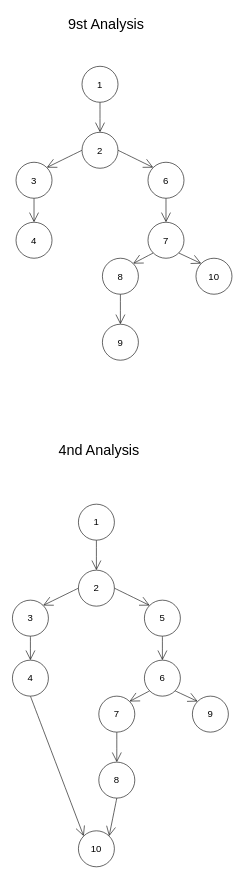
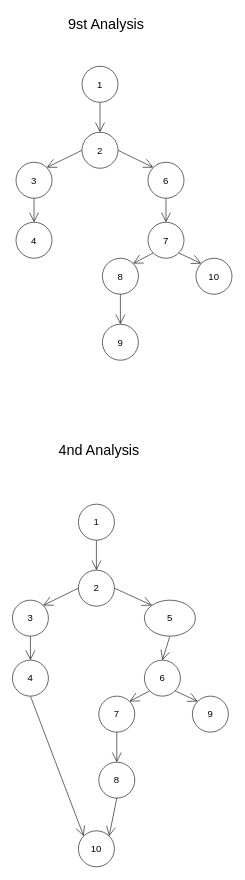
  <mxCell id="0" />
  <mxCell id="1" parent="0" />
  <mxCell id="2" style="edgeStyle=none;curved=1;rounded=0;orthogonalLoop=1;jettySize=auto;html=1;exitX=0.5;exitY=1;exitDx=0;exitDy=0;entryX=0.5;entryY=0;entryDx=0;entryDy=0;fontSize=12;endArrow=open;startSize=14;endSize=14;sourcePerimeterSpacing=8;targetPerimeterSpacing=8;" parent="1" source="3" target="6" edge="1"><mxGeometry relative="1" as="geometry" /></mxCell>
  <mxCell id="3" value="1" style="ellipse;whiteSpace=wrap;html=1;fontSize=16;" parent="1" vertex="1"><mxGeometry x="130" y="840" width="60" height="60" as="geometry" /></mxCell>
  <mxCell id="4" style="edgeStyle=none;curved=1;rounded=0;orthogonalLoop=1;jettySize=auto;html=1;exitX=1;exitY=0.5;exitDx=0;exitDy=0;entryX=0;entryY=0;entryDx=0;entryDy=0;fontSize=12;endArrow=open;startSize=14;endSize=14;sourcePerimeterSpacing=8;targetPerimeterSpacing=8;" parent="1" source="6" target="10" edge="1"><mxGeometry relative="1" as="geometry" /></mxCell>
  <mxCell id="5" style="edgeStyle=none;curved=1;rounded=0;orthogonalLoop=1;jettySize=auto;html=1;exitX=0;exitY=0.5;exitDx=0;exitDy=0;entryX=1;entryY=0;entryDx=0;entryDy=0;fontSize=12;endArrow=open;startSize=14;endSize=14;sourcePerimeterSpacing=8;targetPerimeterSpacing=8;" parent="1" source="6" target="8" edge="1"><mxGeometry relative="1" as="geometry" /></mxCell>
  <mxCell id="6" value="2" style="ellipse;whiteSpace=wrap;html=1;fontSize=16;" parent="1" vertex="1"><mxGeometry x="130" y="950" width="60" height="60" as="geometry" /></mxCell>
  <mxCell id="7" style="edgeStyle=none;curved=1;rounded=0;orthogonalLoop=1;jettySize=auto;html=1;exitX=0.5;exitY=1;exitDx=0;exitDy=0;entryX=0.5;entryY=0;entryDx=0;entryDy=0;fontSize=12;endArrow=open;startSize=14;endSize=14;sourcePerimeterSpacing=8;targetPerimeterSpacing=8;" parent="1" source="8" target="12" edge="1"><mxGeometry relative="1" as="geometry" /></mxCell>
  <mxCell id="8" value="3" style="ellipse;whiteSpace=wrap;html=1;fontSize=16;" parent="1" vertex="1"><mxGeometry x="20" y="1000" width="60" height="60" as="geometry" /></mxCell>
  <mxCell id="9" style="edgeStyle=none;curved=1;rounded=0;orthogonalLoop=1;jettySize=auto;html=1;exitX=0.5;exitY=1;exitDx=0;exitDy=0;entryX=0.5;entryY=0;entryDx=0;entryDy=0;fontSize=12;endArrow=open;startSize=14;endSize=14;sourcePerimeterSpacing=8;targetPerimeterSpacing=8;" parent="1" source="10" target="15" edge="1"><mxGeometry relative="1" as="geometry" /></mxCell>
- <mxCell id="10" value="5" style="ellipse;whiteSpace=wrap;html=1;fontSize=16;" parent="1" vertex="1"><mxGeometry x="240" y="1000" width="60" height="60" as="geometry" /></mxCell>
+ <mxCell id="10" value="5" style="ellipse;whiteSpace=wrap;html=1;fontSize=16;" parent="1" vertex="1"><mxGeometry x="240" y="1000" width="85" height="60" as="geometry" /></mxCell>
  <mxCell id="11" style="edgeStyle=none;curved=1;rounded=0;orthogonalLoop=1;jettySize=auto;html=1;exitX=0.5;exitY=1;exitDx=0;exitDy=0;entryX=0;entryY=0;entryDx=0;entryDy=0;fontSize=12;endArrow=open;startSize=14;endSize=14;sourcePerimeterSpacing=8;targetPerimeterSpacing=8;" parent="1" source="12" target="21" edge="1"><mxGeometry relative="1" as="geometry" /></mxCell>
  <mxCell id="12" value="4" style="ellipse;whiteSpace=wrap;html=1;fontSize=16;" parent="1" vertex="1"><mxGeometry x="20" y="1100" width="60" height="60" as="geometry" /></mxCell>
  <mxCell id="13" style="edgeStyle=none;curved=1;rounded=0;orthogonalLoop=1;jettySize=auto;html=1;exitX=1;exitY=1;exitDx=0;exitDy=0;entryX=0;entryY=0;entryDx=0;entryDy=0;fontSize=12;endArrow=open;startSize=14;endSize=14;sourcePerimeterSpacing=8;targetPerimeterSpacing=8;" parent="1" source="15" target="18" edge="1"><mxGeometry relative="1" as="geometry" /></mxCell>
  <mxCell id="14" style="edgeStyle=none;curved=1;rounded=0;orthogonalLoop=1;jettySize=auto;html=1;exitX=0;exitY=1;exitDx=0;exitDy=0;entryX=1;entryY=0;entryDx=0;entryDy=0;fontSize=12;endArrow=open;startSize=14;endSize=14;sourcePerimeterSpacing=8;targetPerimeterSpacing=8;" parent="1" source="15" target="17" edge="1"><mxGeometry relative="1" as="geometry" /></mxCell>
  <mxCell id="15" value="6" style="ellipse;whiteSpace=wrap;html=1;fontSize=16;" parent="1" vertex="1"><mxGeometry x="240" y="1100" width="60" height="60" as="geometry" /></mxCell>
  <mxCell id="16" style="edgeStyle=none;curved=1;rounded=0;orthogonalLoop=1;jettySize=auto;html=1;exitX=0.5;exitY=1;exitDx=0;exitDy=0;entryX=0.5;entryY=0;entryDx=0;entryDy=0;fontSize=12;endArrow=open;startSize=14;endSize=14;sourcePerimeterSpacing=8;targetPerimeterSpacing=8;" parent="1" source="17" target="20" edge="1"><mxGeometry relative="1" as="geometry" /></mxCell>
  <mxCell id="17" value="7" style="ellipse;whiteSpace=wrap;html=1;fontSize=16;" parent="1" vertex="1"><mxGeometry x="164" y="1160" width="60" height="60" as="geometry" /></mxCell>
  <mxCell id="18" value="9" style="ellipse;whiteSpace=wrap;html=1;fontSize=16;" parent="1" vertex="1"><mxGeometry x="320" y="1160" width="60" height="60" as="geometry" /></mxCell>
  <mxCell id="19" style="edgeStyle=none;curved=1;rounded=0;orthogonalLoop=1;jettySize=auto;html=1;exitX=0.5;exitY=1;exitDx=0;exitDy=0;entryX=1;entryY=0;entryDx=0;entryDy=0;fontSize=12;endArrow=open;startSize=14;endSize=14;sourcePerimeterSpacing=8;targetPerimeterSpacing=8;" parent="1" source="20" target="21" edge="1"><mxGeometry relative="1" as="geometry" /></mxCell>
  <mxCell id="20" value="8" style="ellipse;whiteSpace=wrap;html=1;fontSize=16;" parent="1" vertex="1"><mxGeometry x="164" y="1270" width="60" height="60" as="geometry" /></mxCell>
  <mxCell id="21" value="10" style="ellipse;whiteSpace=wrap;html=1;fontSize=16;" parent="1" vertex="1"><mxGeometry x="130" y="1384.5" width="60" height="60" as="geometry" /></mxCell>
  <mxCell id="22" value="&lt;font style=&quot;font-size: 24px;&quot;&gt;4nd Analysis&lt;/font&gt;" style="text;html=1;align=center;verticalAlign=middle;resizable=0;points=[];autosize=1;strokeColor=none;fillColor=none;" vertex="1" parent="1"><mxGeometry x="84" y="730" width="160" height="40" as="geometry" /></mxCell>
  <mxCell id="23" value="&lt;font style=&quot;font-size: 24px;&quot;&gt;9st Analysis&lt;/font&gt;" style="text;html=1;align=center;verticalAlign=middle;resizable=0;points=[];autosize=1;strokeColor=none;fillColor=none;" vertex="1" parent="1"><mxGeometry x="101" y="20" width="150" height="40" as="geometry" /></mxCell>
  <mxCell id="24" style="edgeStyle=none;curved=1;rounded=0;orthogonalLoop=1;jettySize=auto;html=1;exitX=0.5;exitY=1;exitDx=0;exitDy=0;entryX=0.5;entryY=0;entryDx=0;entryDy=0;fontSize=12;endArrow=open;startSize=14;endSize=14;sourcePerimeterSpacing=8;targetPerimeterSpacing=8;" edge="1" parent="1" source="25" target="28"><mxGeometry relative="1" as="geometry" /></mxCell>
  <mxCell id="25" value="1" style="ellipse;whiteSpace=wrap;html=1;fontSize=16;" vertex="1" parent="1"><mxGeometry x="136" y="110" width="60" height="60" as="geometry" /></mxCell>
  <mxCell id="26" style="edgeStyle=none;curved=1;rounded=0;orthogonalLoop=1;jettySize=auto;html=1;exitX=1;exitY=0.5;exitDx=0;exitDy=0;entryX=0;entryY=0;entryDx=0;entryDy=0;fontSize=12;endArrow=open;startSize=14;endSize=14;sourcePerimeterSpacing=8;targetPerimeterSpacing=8;" edge="1" parent="1" source="28" target="32"><mxGeometry relative="1" as="geometry" /></mxCell>
  <mxCell id="27" style="edgeStyle=none;curved=1;rounded=0;orthogonalLoop=1;jettySize=auto;html=1;exitX=0;exitY=0.5;exitDx=0;exitDy=0;entryX=1;entryY=0;entryDx=0;entryDy=0;fontSize=12;endArrow=open;startSize=14;endSize=14;sourcePerimeterSpacing=8;targetPerimeterSpacing=8;" edge="1" parent="1" source="28" target="30"><mxGeometry relative="1" as="geometry" /></mxCell>
  <mxCell id="28" value="2" style="ellipse;whiteSpace=wrap;html=1;fontSize=16;" vertex="1" parent="1"><mxGeometry x="136" y="220" width="60" height="60" as="geometry" /></mxCell>
  <mxCell id="29" style="edgeStyle=none;curved=1;rounded=0;orthogonalLoop=1;jettySize=auto;html=1;exitX=0.5;exitY=1;exitDx=0;exitDy=0;entryX=0.5;entryY=0;entryDx=0;entryDy=0;fontSize=12;endArrow=open;startSize=14;endSize=14;sourcePerimeterSpacing=8;targetPerimeterSpacing=8;" edge="1" parent="1" source="30" target="33"><mxGeometry relative="1" as="geometry" /></mxCell>
  <mxCell id="30" value="3" style="ellipse;whiteSpace=wrap;html=1;fontSize=16;" vertex="1" parent="1"><mxGeometry x="26" y="270" width="60" height="60" as="geometry" /></mxCell>
  <mxCell id="31" style="edgeStyle=none;curved=1;rounded=0;orthogonalLoop=1;jettySize=auto;html=1;exitX=0.5;exitY=1;exitDx=0;exitDy=0;entryX=0.5;entryY=0;entryDx=0;entryDy=0;fontSize=12;endArrow=open;startSize=14;endSize=14;sourcePerimeterSpacing=8;targetPerimeterSpacing=8;" edge="1" parent="1" source="32" target="36"><mxGeometry relative="1" as="geometry" /></mxCell>
  <mxCell id="32" value="6" style="ellipse;whiteSpace=wrap;html=1;fontSize=16;" vertex="1" parent="1"><mxGeometry x="246" y="270" width="60" height="60" as="geometry" /></mxCell>
  <mxCell id="33" value="4" style="ellipse;whiteSpace=wrap;html=1;fontSize=16;" vertex="1" parent="1"><mxGeometry x="26" y="370" width="60" height="60" as="geometry" /></mxCell>
  <mxCell id="34" style="edgeStyle=none;curved=1;rounded=0;orthogonalLoop=1;jettySize=auto;html=1;exitX=1;exitY=1;exitDx=0;exitDy=0;entryX=0;entryY=0;entryDx=0;entryDy=0;fontSize=12;endArrow=open;startSize=14;endSize=14;sourcePerimeterSpacing=8;targetPerimeterSpacing=8;" edge="1" parent="1" source="36" target="39"><mxGeometry relative="1" as="geometry" /></mxCell>
  <mxCell id="35" style="edgeStyle=none;curved=1;rounded=0;orthogonalLoop=1;jettySize=auto;html=1;exitX=0;exitY=1;exitDx=0;exitDy=0;entryX=1;entryY=0;entryDx=0;entryDy=0;fontSize=12;endArrow=open;startSize=14;endSize=14;sourcePerimeterSpacing=8;targetPerimeterSpacing=8;" edge="1" parent="1" source="36" target="38"><mxGeometry relative="1" as="geometry" /></mxCell>
  <mxCell id="36" value="7" style="ellipse;whiteSpace=wrap;html=1;fontSize=16;" vertex="1" parent="1"><mxGeometry x="246" y="370" width="60" height="60" as="geometry" /></mxCell>
  <mxCell id="37" style="edgeStyle=none;curved=1;rounded=0;orthogonalLoop=1;jettySize=auto;html=1;exitX=0.5;exitY=1;exitDx=0;exitDy=0;entryX=0.5;entryY=0;entryDx=0;entryDy=0;fontSize=12;endArrow=open;startSize=14;endSize=14;sourcePerimeterSpacing=8;targetPerimeterSpacing=8;" edge="1" parent="1" source="38" target="40"><mxGeometry relative="1" as="geometry" /></mxCell>
  <mxCell id="38" value="8" style="ellipse;whiteSpace=wrap;html=1;fontSize=16;" vertex="1" parent="1"><mxGeometry x="170" y="430" width="60" height="60" as="geometry" /></mxCell>
  <mxCell id="39" value="10" style="ellipse;whiteSpace=wrap;html=1;fontSize=16;" vertex="1" parent="1"><mxGeometry x="326" y="430" width="60" height="60" as="geometry" /></mxCell>
  <mxCell id="40" value="9" style="ellipse;whiteSpace=wrap;html=1;fontSize=16;" vertex="1" parent="1"><mxGeometry x="170" y="540" width="60" height="60" as="geometry" /></mxCell>
